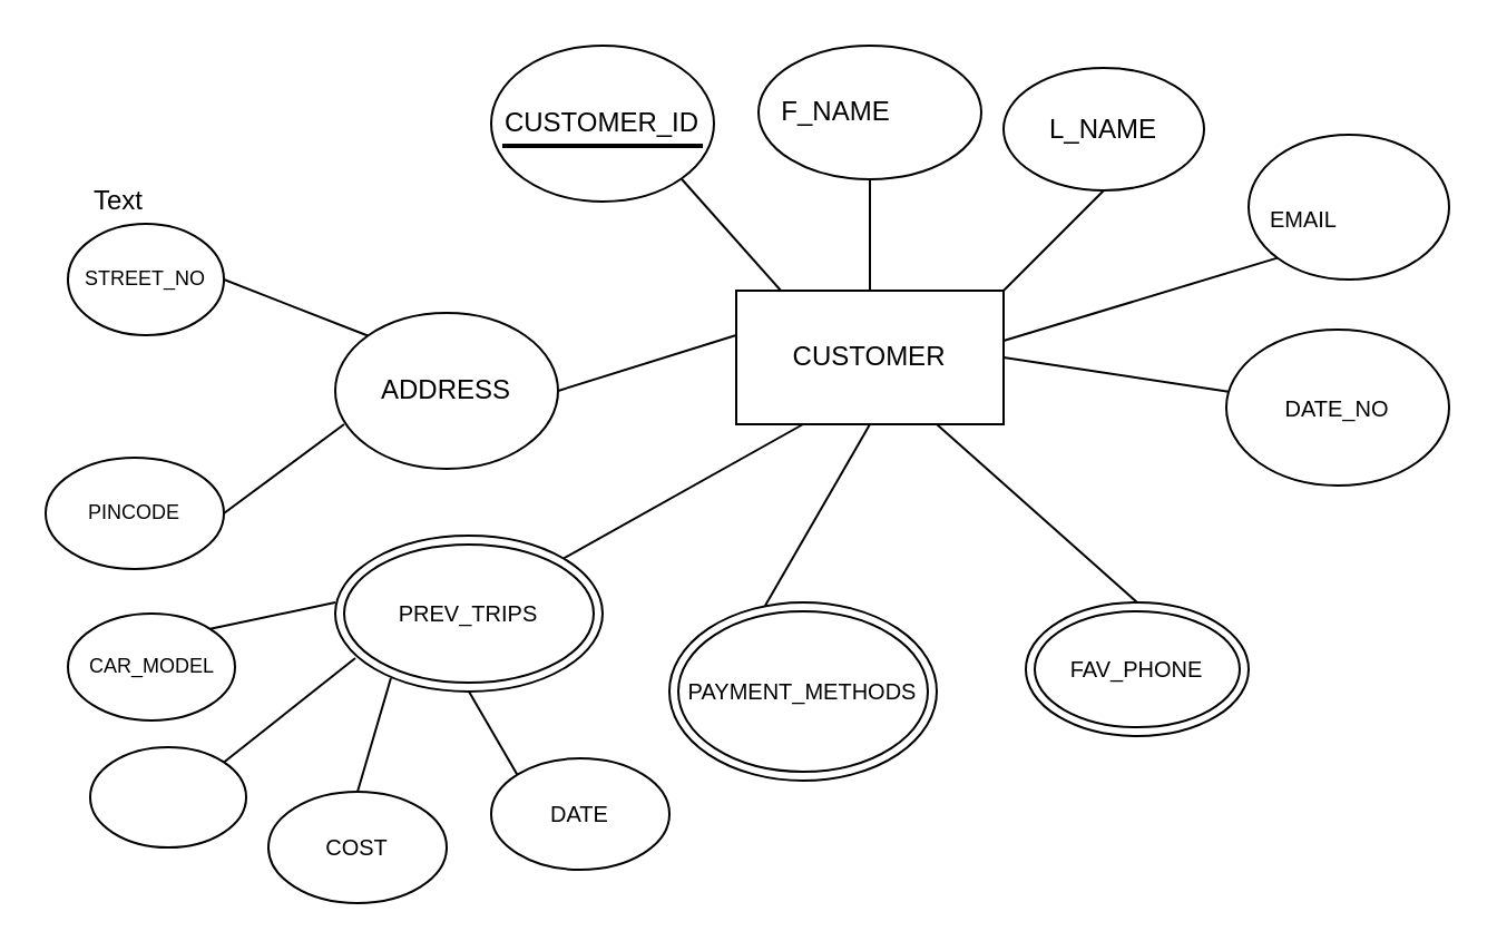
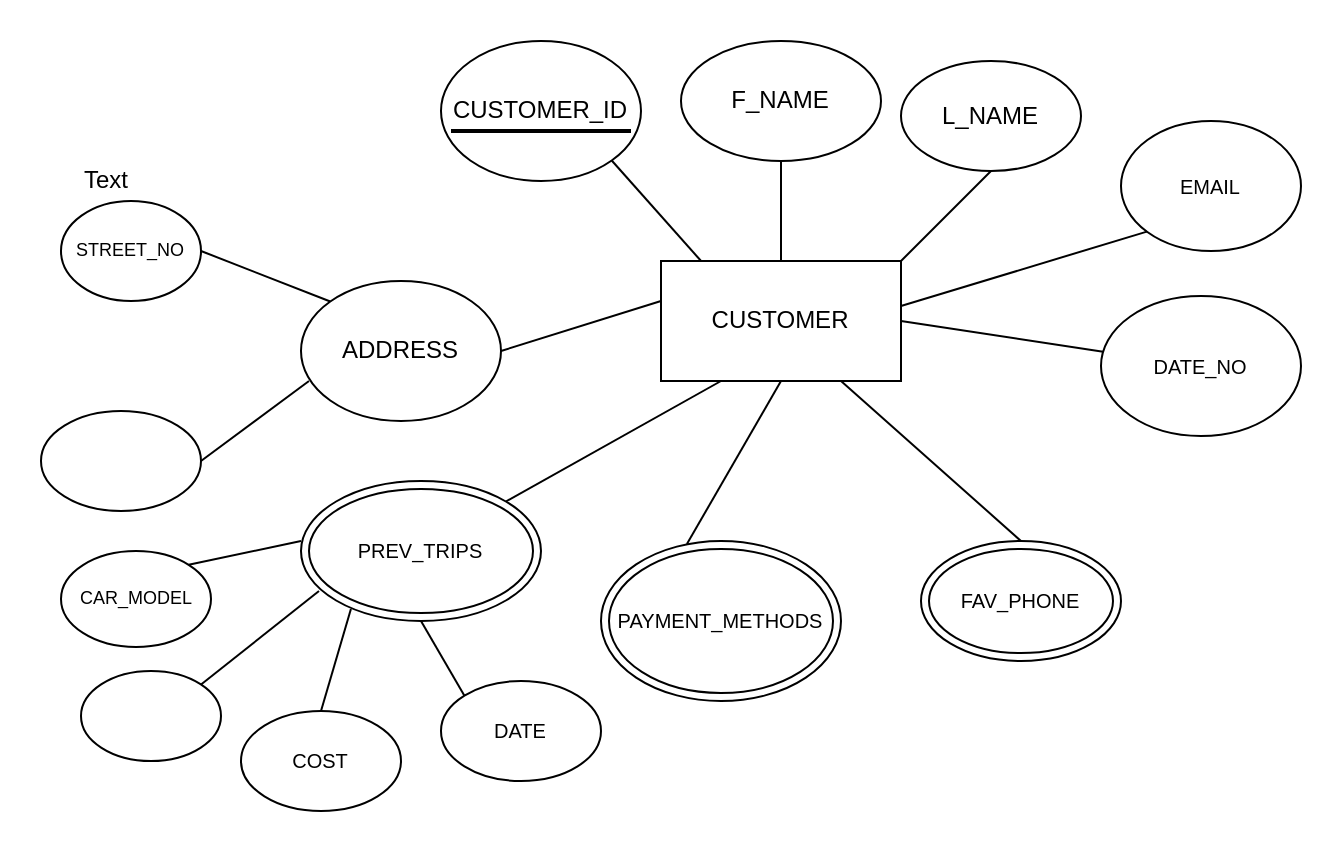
  <mxCell id="0" />
  <mxCell id="1" parent="0" />
  <mxCell id="2" value="" style="rounded=0;whiteSpace=wrap;html=1;" parent="1" vertex="1"><mxGeometry x="330" y="130" width="120" height="60" as="geometry" /></mxCell>
  <mxCell id="3" value="CUSTOMER" style="text;html=1;strokeColor=none;fillColor=none;align=center;verticalAlign=middle;whiteSpace=wrap;rounded=0;" parent="1" vertex="1"><mxGeometry x="370" y="150" width="40" height="20" as="geometry" /></mxCell>
  <mxCell id="4" value="" style="ellipse;whiteSpace=wrap;html=1;" parent="1" vertex="1"><mxGeometry x="220" y="20" width="100" height="70" as="geometry" /></mxCell>
  <mxCell id="5" value="CUSTOMER_ID" style="text;html=1;strokeColor=none;fillColor=none;align=center;verticalAlign=middle;whiteSpace=wrap;rounded=0;" parent="1" vertex="1"><mxGeometry x="250" y="45" width="40" height="20" as="geometry" /></mxCell>
  <mxCell id="6" value="" style="line;strokeWidth=2;html=1;" parent="1" vertex="1"><mxGeometry x="225" y="60" width="90" height="10" as="geometry" /></mxCell>
  <mxCell id="7" value="" style="ellipse;whiteSpace=wrap;html=1;" parent="1" vertex="1"><mxGeometry x="340" y="20" width="100" height="60" as="geometry" /></mxCell>
- <mxCell id="8" value="F_NAME" style="text;html=1;strokeColor=none;fillColor=none;align=center;verticalAlign=middle;whiteSpace=wrap;rounded=0;" parent="1" vertex="1"><mxGeometry x="355" y="40" width="40" height="20" as="geometry" /></mxCell>
+ <mxCell id="8" value="F_NAME" style="text;html=1;strokeColor=none;fillColor=none;align=center;verticalAlign=middle;whiteSpace=wrap;rounded=0;" parent="1" vertex="1"><mxGeometry x="370" y="40" width="40" height="20" as="geometry" /></mxCell>
  <mxCell id="9" value="" style="ellipse;whiteSpace=wrap;html=1;" parent="1" vertex="1"><mxGeometry x="450" y="30" width="90" height="55" as="geometry" /></mxCell>
  <mxCell id="10" value="L_NAME" style="text;html=1;strokeColor=none;fillColor=none;align=center;verticalAlign=middle;whiteSpace=wrap;rounded=0;" parent="1" vertex="1"><mxGeometry x="475" y="47.5" width="40" height="20" as="geometry" /></mxCell>
  <mxCell id="11" value="" style="ellipse;whiteSpace=wrap;html=1;" parent="1" vertex="1"><mxGeometry x="150" y="140" width="100" height="70" as="geometry" /></mxCell>
  <mxCell id="12" value="" style="endArrow=none;html=1;exitX=0.167;exitY=0;exitDx=0;exitDy=0;exitPerimeter=0;entryX=1;entryY=1;entryDx=0;entryDy=0;" parent="1" source="2" target="4" edge="1"><mxGeometry width="50" height="50" relative="1" as="geometry"><mxPoint x="280" y="135" as="sourcePoint" /><mxPoint x="330" y="85" as="targetPoint" /></mxGeometry></mxCell>
  <mxCell id="13" value="" style="endArrow=none;html=1;" parent="1" source="2" edge="1"><mxGeometry width="50" height="50" relative="1" as="geometry"><mxPoint x="390" y="109.289" as="sourcePoint" /><mxPoint x="390" y="80" as="targetPoint" /></mxGeometry></mxCell>
  <mxCell id="14" value="" style="endArrow=none;html=1;entryX=0.5;entryY=1;entryDx=0;entryDy=0;" parent="1" target="9" edge="1"><mxGeometry width="50" height="50" relative="1" as="geometry"><mxPoint x="450" y="130" as="sourcePoint" /><mxPoint x="490" y="90" as="targetPoint" /></mxGeometry></mxCell>
  <mxCell id="15" value="ADDRESS" style="text;html=1;strokeColor=none;fillColor=none;align=center;verticalAlign=middle;whiteSpace=wrap;rounded=0;" parent="1" vertex="1"><mxGeometry x="180" y="165" width="40" height="20" as="geometry" /></mxCell>
  <mxCell id="16" value="" style="endArrow=none;html=1;exitX=1;exitY=0.5;exitDx=0;exitDy=0;" parent="1" source="11" edge="1"><mxGeometry width="50" height="50" relative="1" as="geometry"><mxPoint x="280" y="200" as="sourcePoint" /><mxPoint x="330" y="150" as="targetPoint" /></mxGeometry></mxCell>
  <mxCell id="17" value="" style="ellipse;whiteSpace=wrap;html=1;" parent="1" vertex="1"><mxGeometry x="30" y="100" width="70" height="50" as="geometry" /></mxCell>
  <mxCell id="18" value="" style="ellipse;whiteSpace=wrap;html=1;" parent="1" vertex="1"><mxGeometry x="20" y="205" width="80" height="50" as="geometry" /></mxCell>
  <mxCell id="19" value="STREET_NO" style="text;html=1;strokeColor=none;fillColor=none;align=center;verticalAlign=middle;whiteSpace=wrap;rounded=0;fontSize=9;" parent="1" vertex="1"><mxGeometry x="45" y="115" width="40" height="20" as="geometry" /></mxCell>
- <mxCell id="20" value="PINCODE" style="text;html=1;strokeColor=none;fillColor=none;align=center;verticalAlign=middle;whiteSpace=wrap;rounded=0;fontSize=9;" parent="1" vertex="1"><mxGeometry x="40" y="220" width="40" height="20" as="geometry" /></mxCell>
  <mxCell id="21" value="" style="endArrow=none;html=1;fontSize=9;exitX=1;exitY=0.5;exitDx=0;exitDy=0;" parent="1" source="18" edge="1"><mxGeometry width="50" height="50" relative="1" as="geometry"><mxPoint x="90" y="220" as="sourcePoint" /><mxPoint x="154" y="190" as="targetPoint" /></mxGeometry></mxCell>
  <mxCell id="22" value="" style="endArrow=none;html=1;fontSize=9;entryX=0;entryY=0;entryDx=0;entryDy=0;exitX=1;exitY=0.5;exitDx=0;exitDy=0;" parent="1" source="17" target="11" edge="1"><mxGeometry width="50" height="50" relative="1" as="geometry"><mxPoint x="100" y="170" as="sourcePoint" /><mxPoint x="150" y="120" as="targetPoint" /></mxGeometry></mxCell>
  <mxCell id="23" value="" style="ellipse;shape=doubleEllipse;whiteSpace=wrap;html=1;fontSize=9;" parent="1" vertex="1"><mxGeometry x="300" y="270" width="120" height="80" as="geometry" /></mxCell>
  <mxCell id="24" value="PAYMENT_METHODS" style="text;html=1;strokeColor=none;fillColor=none;align=center;verticalAlign=middle;whiteSpace=wrap;rounded=0;fontSize=10;" parent="1" vertex="1"><mxGeometry x="340" y="300" width="40" height="20" as="geometry" /></mxCell>
  <mxCell id="25" value="" style="endArrow=none;html=1;fontSize=10;exitX=0.358;exitY=0.019;exitDx=0;exitDy=0;exitPerimeter=0;" parent="1" source="23" edge="1"><mxGeometry width="50" height="50" relative="1" as="geometry"><mxPoint x="360" y="267" as="sourcePoint" /><mxPoint x="390" y="190" as="targetPoint" /></mxGeometry></mxCell>
  <mxCell id="26" value="" style="ellipse;whiteSpace=wrap;html=1;fontSize=10;" parent="1" vertex="1"><mxGeometry x="550" y="147.5" width="100" height="70" as="geometry" /></mxCell>
  <mxCell id="27" value="DATE_NO" style="text;html=1;strokeColor=none;fillColor=none;align=center;verticalAlign=middle;whiteSpace=wrap;rounded=0;fontSize=10;" parent="1" vertex="1"><mxGeometry x="580" y="172.5" width="40" height="20" as="geometry" /></mxCell>
  <mxCell id="28" value="" style="endArrow=none;html=1;fontSize=10;exitX=1;exitY=0.5;exitDx=0;exitDy=0;" parent="1" source="2" target="26" edge="1"><mxGeometry width="50" height="50" relative="1" as="geometry"><mxPoint x="480" y="180" as="sourcePoint" /><mxPoint x="530" y="130" as="targetPoint" /></mxGeometry></mxCell>
  <mxCell id="29" value="" style="ellipse;shape=doubleEllipse;whiteSpace=wrap;html=1;" parent="1" vertex="1"><mxGeometry x="150" y="240" width="120" height="70" as="geometry" /></mxCell>
  <mxCell id="30" value="" style="endArrow=none;html=1;entryX=0.25;entryY=1;entryDx=0;entryDy=0;exitX=1;exitY=0;exitDx=0;exitDy=0;" parent="1" source="29" target="2" edge="1"><mxGeometry width="50" height="50" relative="1" as="geometry"><mxPoint x="265" y="255" as="sourcePoint" /><mxPoint x="315" y="205" as="targetPoint" /></mxGeometry></mxCell>
  <mxCell id="31" value="PREV_TRIPS" style="text;html=1;strokeColor=none;fillColor=none;align=center;verticalAlign=middle;whiteSpace=wrap;rounded=0;fontSize=10;" parent="1" vertex="1"><mxGeometry x="190" y="265" width="40" height="20" as="geometry" /></mxCell>
  <mxCell id="32" value="" style="ellipse;whiteSpace=wrap;html=1;fontSize=10;" parent="1" vertex="1"><mxGeometry x="120" y="355" width="80" height="50" as="geometry" /></mxCell>
  <mxCell id="33" value="" style="ellipse;whiteSpace=wrap;html=1;fontSize=10;" parent="1" vertex="1"><mxGeometry x="220" y="340" width="80" height="50" as="geometry" /></mxCell>
  <mxCell id="34" value="COST" style="text;html=1;strokeColor=none;fillColor=none;align=center;verticalAlign=middle;whiteSpace=wrap;rounded=0;fontSize=10;" parent="1" vertex="1"><mxGeometry x="140" y="370" width="40" height="20" as="geometry" /></mxCell>
  <mxCell id="35" value="DATE" style="text;html=1;strokeColor=none;fillColor=none;align=center;verticalAlign=middle;whiteSpace=wrap;rounded=0;fontSize=10;" parent="1" vertex="1"><mxGeometry x="240" y="355" width="40" height="20" as="geometry" /></mxCell>
  <mxCell id="36" value="" style="endArrow=none;html=1;fontSize=10;exitX=0.5;exitY=0;exitDx=0;exitDy=0;entryX=0.208;entryY=0.914;entryDx=0;entryDy=0;entryPerimeter=0;" parent="1" source="32" target="29" edge="1"><mxGeometry width="50" height="50" relative="1" as="geometry"><mxPoint x="140" y="340" as="sourcePoint" /><mxPoint x="180" y="300" as="targetPoint" /></mxGeometry></mxCell>
  <mxCell id="37" value="" style="endArrow=none;html=1;fontSize=10;exitX=0;exitY=0;exitDx=0;exitDy=0;entryX=0.5;entryY=1;entryDx=0;entryDy=0;" parent="1" source="33" target="29" edge="1"><mxGeometry width="50" height="50" relative="1" as="geometry"><mxPoint x="120" y="430" as="sourcePoint" /><mxPoint x="198" y="311" as="targetPoint" /></mxGeometry></mxCell>
  <mxCell id="38" value="" style="ellipse;shape=doubleEllipse;whiteSpace=wrap;html=1;fontSize=10;" parent="1" vertex="1"><mxGeometry x="460" y="270" width="100" height="60" as="geometry" /></mxCell>
  <mxCell id="39" value="" style="endArrow=none;html=1;fontSize=10;exitX=0.5;exitY=0;exitDx=0;exitDy=0;entryX=0.75;entryY=1;entryDx=0;entryDy=0;" parent="1" source="38" target="2" edge="1"><mxGeometry width="50" height="50" relative="1" as="geometry"><mxPoint x="430" y="240" as="sourcePoint" /><mxPoint x="480" y="190" as="targetPoint" /></mxGeometry></mxCell>
  <mxCell id="40" value="FAV_PHONE" style="text;html=1;strokeColor=none;fillColor=none;align=center;verticalAlign=middle;whiteSpace=wrap;rounded=0;fontSize=10;" parent="1" vertex="1"><mxGeometry x="490" y="290" width="40" height="20" as="geometry" /></mxCell>
  <mxCell id="41" value="" style="ellipse;whiteSpace=wrap;html=1;fontSize=10;" parent="1" vertex="1"><mxGeometry x="40" y="335" width="70" height="45" as="geometry" /></mxCell>
  <mxCell id="42" value="" style="ellipse;whiteSpace=wrap;html=1;fontSize=9;" parent="1" vertex="1"><mxGeometry x="30" y="275" width="75" height="48" as="geometry" /></mxCell>
  <mxCell id="43" value="CAR_MODEL" style="text;html=1;strokeColor=none;fillColor=none;align=center;verticalAlign=middle;whiteSpace=wrap;rounded=0;fontSize=9;" parent="1" vertex="1"><mxGeometry x="47.5" y="289" width="40" height="20" as="geometry" /></mxCell>
  <mxCell id="44" value="" style="endArrow=none;html=1;fontSize=9;entryX=0.075;entryY=0.786;entryDx=0;entryDy=0;entryPerimeter=0;exitX=1;exitY=0;exitDx=0;exitDy=0;" parent="1" source="41" target="29" edge="1"><mxGeometry width="50" height="50" relative="1" as="geometry"><mxPoint x="10" y="490" as="sourcePoint" /><mxPoint x="60" y="440" as="targetPoint" /></mxGeometry></mxCell>
  <mxCell id="45" value="" style="endArrow=none;html=1;fontSize=9;exitX=1;exitY=0;exitDx=0;exitDy=0;" parent="1" source="42" edge="1"><mxGeometry width="50" height="50" relative="1" as="geometry"><mxPoint x="100" y="320" as="sourcePoint" /><mxPoint x="150" y="270" as="targetPoint" /></mxGeometry></mxCell>
  <mxCell id="46" value="" style="ellipse;whiteSpace=wrap;html=1;fontSize=9;" parent="1" vertex="1"><mxGeometry x="560" y="60" width="90" height="65" as="geometry" /></mxCell>
- <mxCell id="47" value="EMAIL" style="text;html=1;strokeColor=none;fillColor=none;align=center;verticalAlign=middle;whiteSpace=wrap;rounded=0;fontSize=10;" parent="1" vertex="1"><mxGeometry x="565" y="87.5" width="40" height="20" as="geometry" /></mxCell>
+ <mxCell id="47" value="EMAIL" style="text;html=1;strokeColor=none;fillColor=none;align=center;verticalAlign=middle;whiteSpace=wrap;rounded=0;fontSize=10;" parent="1" vertex="1"><mxGeometry x="585" y="82.5" width="40" height="20" as="geometry" /></mxCell>
  <mxCell id="48" value="" style="endArrow=none;html=1;fontSize=10;entryX=0;entryY=1;entryDx=0;entryDy=0;" parent="1" target="46" edge="1"><mxGeometry width="50" height="50" relative="1" as="geometry"><mxPoint x="450" y="152.5" as="sourcePoint" /><mxPoint x="500" y="102.5" as="targetPoint" /></mxGeometry></mxCell>
  <mxCell id="49" value="Text" style="text;html=1;resizable=0;points=[];autosize=1;align=left;verticalAlign=top;spacingTop=-4;" vertex="1" parent="1"><mxGeometry x="40" y="80" width="40" height="20" as="geometry" /></mxCell>
